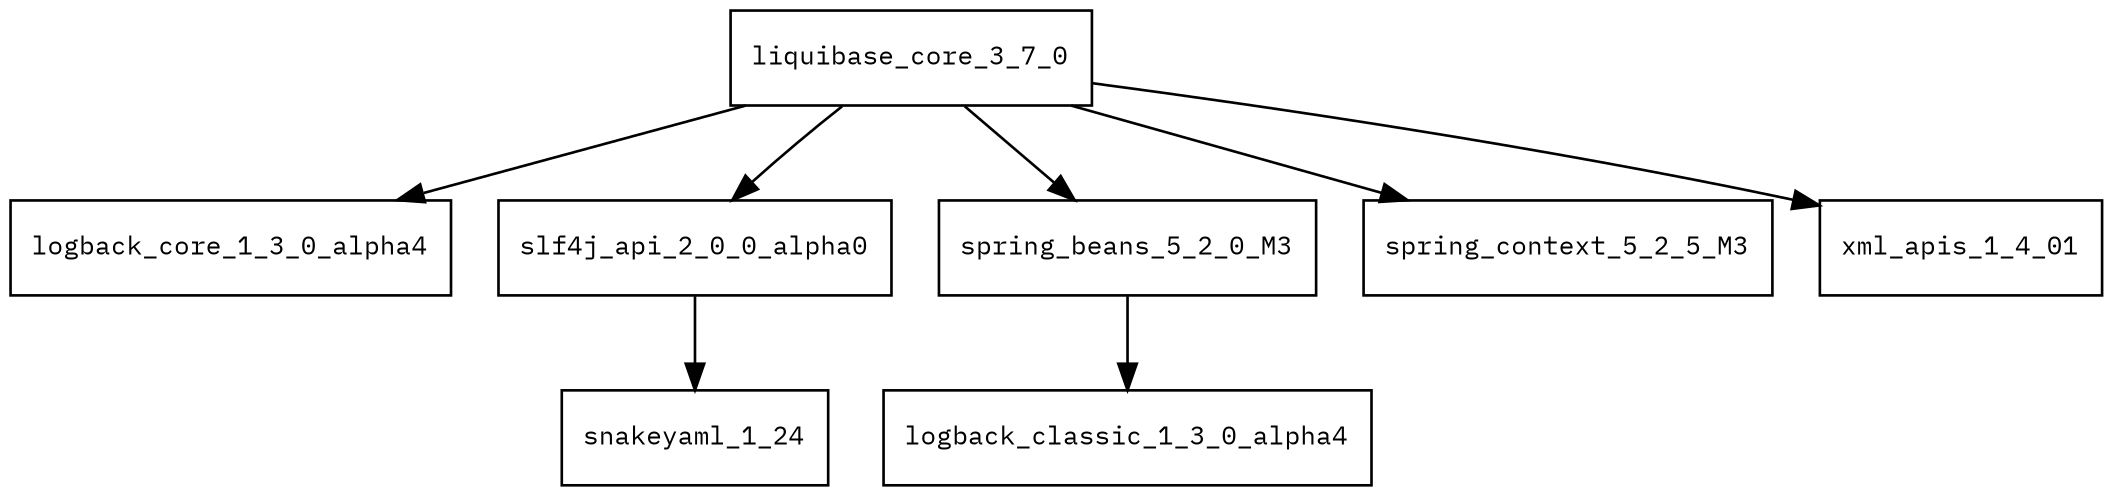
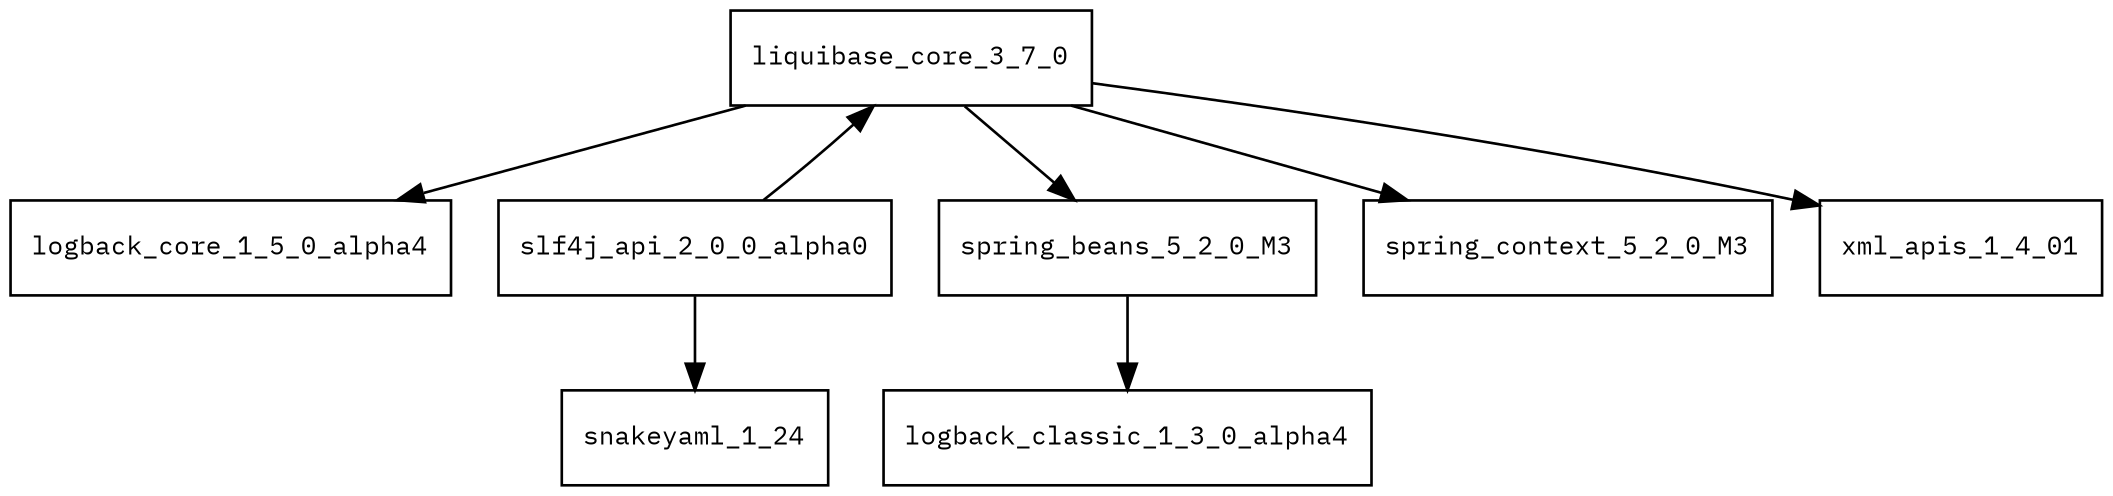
  digraph {
    fontname="IBM Plex Mono"
    node [fontname="IBM Plex Mono" fontsize=10.0 shape=box]
    edge [fontname="IBM Plex Mono"]
    liquibase_core_3_7_0
-   logback_core_1_3_0_alpha4
+   logback_core_1_3_0_alpha4 [label=logback_core_1_5_0_alpha4]
    slf4j_api_2_0_0_alpha0
    spring_beans_5_2_0_M3
-   spring_context_5_2_0_M3 [label=spring_context_5_2_5_M3]
+   spring_context_5_2_0_M3
    xml_apis_1_4_01
    snakeyaml_1_24
    logback_classic_1_3_0_alpha4
    liquibase_core_3_7_0 -> logback_core_1_3_0_alpha4
-   liquibase_core_3_7_0 -> slf4j_api_2_0_0_alpha0
+   slf4j_api_2_0_0_alpha0 -> liquibase_core_3_7_0
    liquibase_core_3_7_0 -> spring_beans_5_2_0_M3
    liquibase_core_3_7_0 -> spring_context_5_2_0_M3
    liquibase_core_3_7_0 -> xml_apis_1_4_01
    slf4j_api_2_0_0_alpha0 -> snakeyaml_1_24
    spring_beans_5_2_0_M3 -> logback_classic_1_3_0_alpha4
  }
